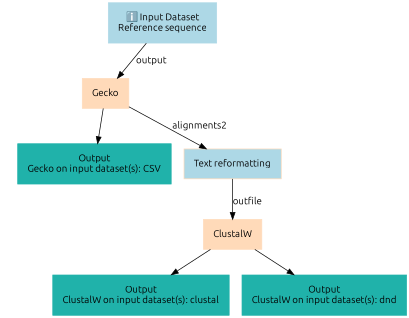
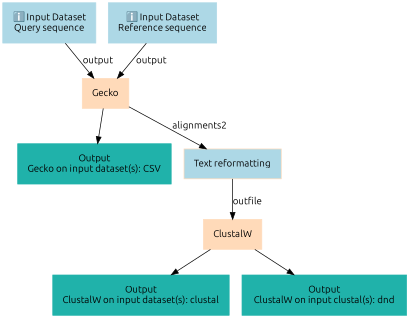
  digraph {
    fontname=Ubuntu
    node [color=peachpuff fontname=Ubuntu margin="0.2,0.2" shape=box style=filled]
    edge [fontname=Ubuntu]
+   n1 [color=lightblue label="ℹ️ Input Dataset\nQuery sequence"]
    n2 [label=Gecko]
    n3 [color=lightseagreen label="Output\nGecko on input dataset(s): CSV"]
    n4 [fillcolor=lightblue label="Text reformatting"]
    n5 [color=lightblue label="ℹ️ Input Dataset\nReference sequence"]
    n6 [label=ClustalW]
    n7 [color=lightseagreen label="Output\nClustalW on input dataset(s): clustal"]
-   n8 [color=lightseagreen label="Output\nClustalW on input dataset(s): dnd"]
+   n8 [color=lightseagreen label="Output\nClustalW on input clustal(s): dnd"]
+   n1 -> n2 [label=output]
    n2 -> n3
    n2 -> n4 [label=alignments2]
    n4 -> n6 [label=outfile]
    n5 -> n2 [label=output]
    n6 -> n7
    n6 -> n8
  }
